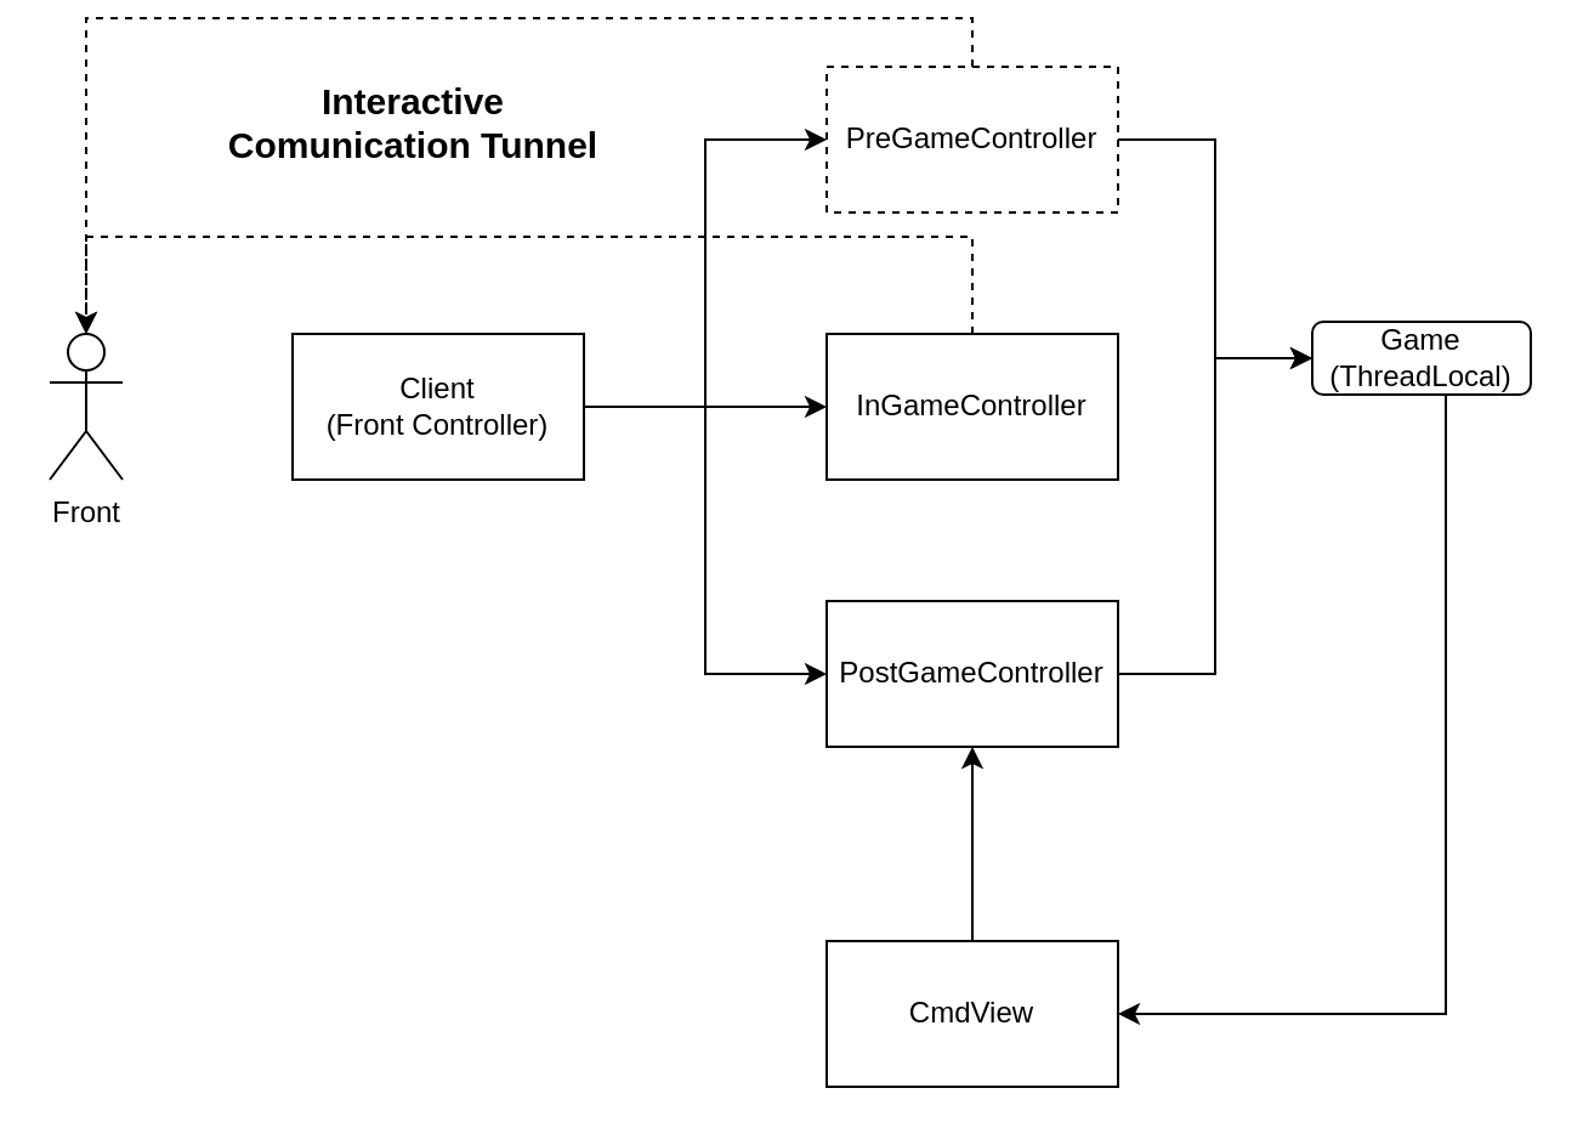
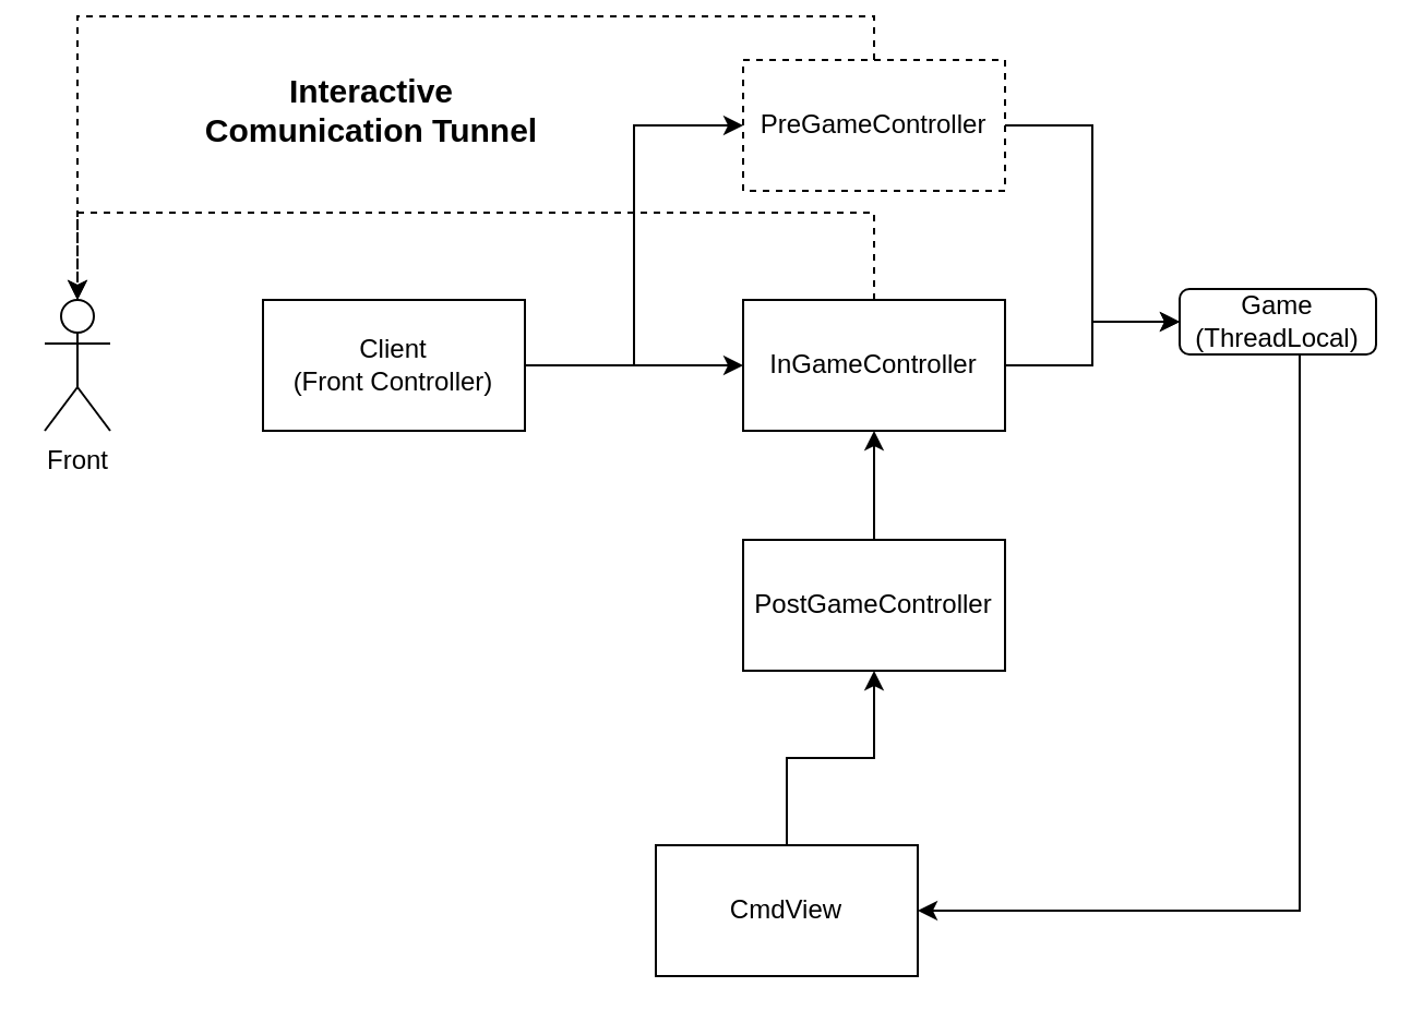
  <mxCell id="0" />
  <mxCell id="1" parent="0" />
  <mxCell id="2" style="edgeStyle=orthogonalEdgeStyle;rounded=0;orthogonalLoop=1;jettySize=auto;html=1;entryX=0;entryY=0.5;entryDx=0;entryDy=0;" edge="1" parent="1" source="5" target="15"><mxGeometry relative="1" as="geometry" /></mxCell>
  <mxCell id="3" style="edgeStyle=orthogonalEdgeStyle;rounded=0;orthogonalLoop=1;jettySize=auto;html=1;entryX=0;entryY=0.5;entryDx=0;entryDy=0;" edge="1" parent="1" source="5" target="8"><mxGeometry relative="1" as="geometry" /></mxCell>
- <mxCell id="4" style="edgeStyle=orthogonalEdgeStyle;rounded=0;orthogonalLoop=1;jettySize=auto;html=1;entryX=0;entryY=0.5;entryDx=0;entryDy=0;" edge="1" parent="1" source="5" target="17"><mxGeometry relative="1" as="geometry" /></mxCell>
  <mxCell id="5" value="Client&lt;br&gt;(Front Controller)" style="rounded=0;whiteSpace=wrap;html=1;" vertex="1" parent="1"><mxGeometry x="120" y="130" width="120" height="60" as="geometry" /></mxCell>
  <mxCell id="6" style="edgeStyle=orthogonalEdgeStyle;rounded=0;orthogonalLoop=1;jettySize=auto;html=1;exitX=1;exitY=0.5;exitDx=0;exitDy=0;entryX=0;entryY=0.5;entryDx=0;entryDy=0;" edge="1" parent="1" source="8" target="12"><mxGeometry relative="1" as="geometry" /></mxCell>
  <mxCell id="7" style="edgeStyle=orthogonalEdgeStyle;rounded=0;orthogonalLoop=1;jettySize=auto;html=1;exitX=0.5;exitY=0;exitDx=0;exitDy=0;entryX=0.5;entryY=0;entryDx=0;entryDy=0;entryPerimeter=0;dashed=1;" edge="1" parent="1" source="8" target="18"><mxGeometry relative="1" as="geometry" /></mxCell>
  <mxCell id="8" value="PreGameController" style="rounded=0;whiteSpace=wrap;html=1;dashed=1;" vertex="1" parent="1"><mxGeometry x="340" y="20" width="120" height="60" as="geometry" /></mxCell>
  <mxCell id="9" style="edgeStyle=orthogonalEdgeStyle;rounded=0;orthogonalLoop=1;jettySize=auto;html=1;" edge="1" parent="1" source="10" target="17"><mxGeometry relative="1" as="geometry" /></mxCell>
- <mxCell id="10" value="CmdView" style="rounded=0;whiteSpace=wrap;html=1;" vertex="1" parent="1"><mxGeometry x="340" y="380" width="120" height="60" as="geometry" /></mxCell>
+ <mxCell id="10" value="CmdView" style="rounded=0;whiteSpace=wrap;html=1;" vertex="1" parent="1"><mxGeometry x="300" y="380" width="120" height="60" as="geometry" /></mxCell>
  <mxCell id="11" style="edgeStyle=orthogonalEdgeStyle;rounded=0;orthogonalLoop=1;jettySize=auto;html=1;entryX=1;entryY=0.5;entryDx=0;entryDy=0;" edge="1" parent="1" source="12" target="10"><mxGeometry relative="1" as="geometry"><Array as="points"><mxPoint x="595" y="410" /></Array></mxGeometry></mxCell>
  <mxCell id="12" value="Game&lt;br&gt;(ThreadLocal)" style="rounded=1;whiteSpace=wrap;html=1;" vertex="1" parent="1"><mxGeometry x="540" y="125" width="90" height="30" as="geometry" /></mxCell>
+ <mxCell id="13" style="edgeStyle=orthogonalEdgeStyle;rounded=0;orthogonalLoop=1;jettySize=auto;html=1;entryX=0;entryY=0.5;entryDx=0;entryDy=0;" edge="1" parent="1" source="15" target="12"><mxGeometry relative="1" as="geometry" /></mxCell>
  <mxCell id="14" style="edgeStyle=orthogonalEdgeStyle;rounded=0;orthogonalLoop=1;jettySize=auto;html=1;exitX=0.5;exitY=0;exitDx=0;exitDy=0;entryX=0.5;entryY=0;entryDx=0;entryDy=0;entryPerimeter=0;dashed=1;" edge="1" parent="1" source="15" target="18"><mxGeometry relative="1" as="geometry"><Array as="points"><mxPoint x="400" y="90" /><mxPoint x="35" y="90" /></Array></mxGeometry></mxCell>
  <mxCell id="15" value="InGameController" style="rounded=0;whiteSpace=wrap;html=1;" vertex="1" parent="1"><mxGeometry x="340" y="130" width="120" height="60" as="geometry" /></mxCell>
- <mxCell id="16" style="edgeStyle=orthogonalEdgeStyle;rounded=0;orthogonalLoop=1;jettySize=auto;html=1;entryX=0;entryY=0.5;entryDx=0;entryDy=0;" edge="1" parent="1" source="17" target="12"><mxGeometry relative="1" as="geometry" /></mxCell>
+ <mxCell id="16" style="edgeStyle=orthogonalEdgeStyle;rounded=0;orthogonalLoop=1;jettySize=auto;html=1;" edge="1" parent="1" source="17" target="15"><mxGeometry relative="1" as="geometry" /></mxCell>
  <mxCell id="17" value="PostGameController" style="rounded=0;whiteSpace=wrap;html=1;" vertex="1" parent="1"><mxGeometry x="340" y="240" width="120" height="60" as="geometry" /></mxCell>
  <mxCell id="18" value="Front" style="shape=umlActor;verticalLabelPosition=bottom;verticalAlign=top;html=1;outlineConnect=0;" vertex="1" parent="1"><mxGeometry x="20" y="130" width="30" height="60" as="geometry" /></mxCell>
  <mxCell id="19" value="Interactive Comunication Tunnel" style="text;html=1;strokeColor=none;fillColor=none;align=center;verticalAlign=middle;whiteSpace=wrap;rounded=0;fontSize=15;fontStyle=1" vertex="1" parent="1"><mxGeometry x="80" y="20" width="180" height="45" as="geometry" /></mxCell>
